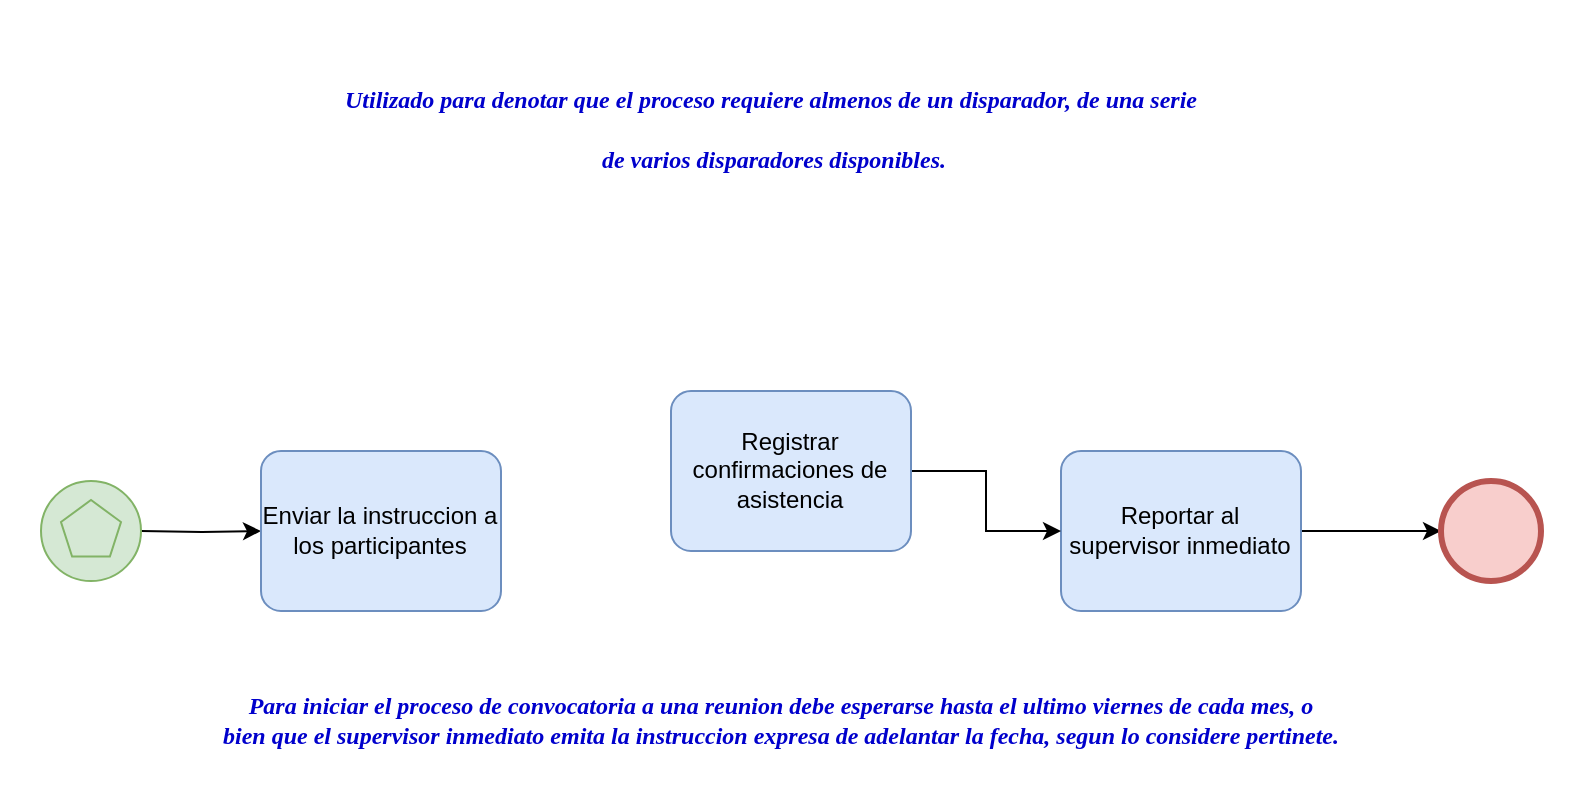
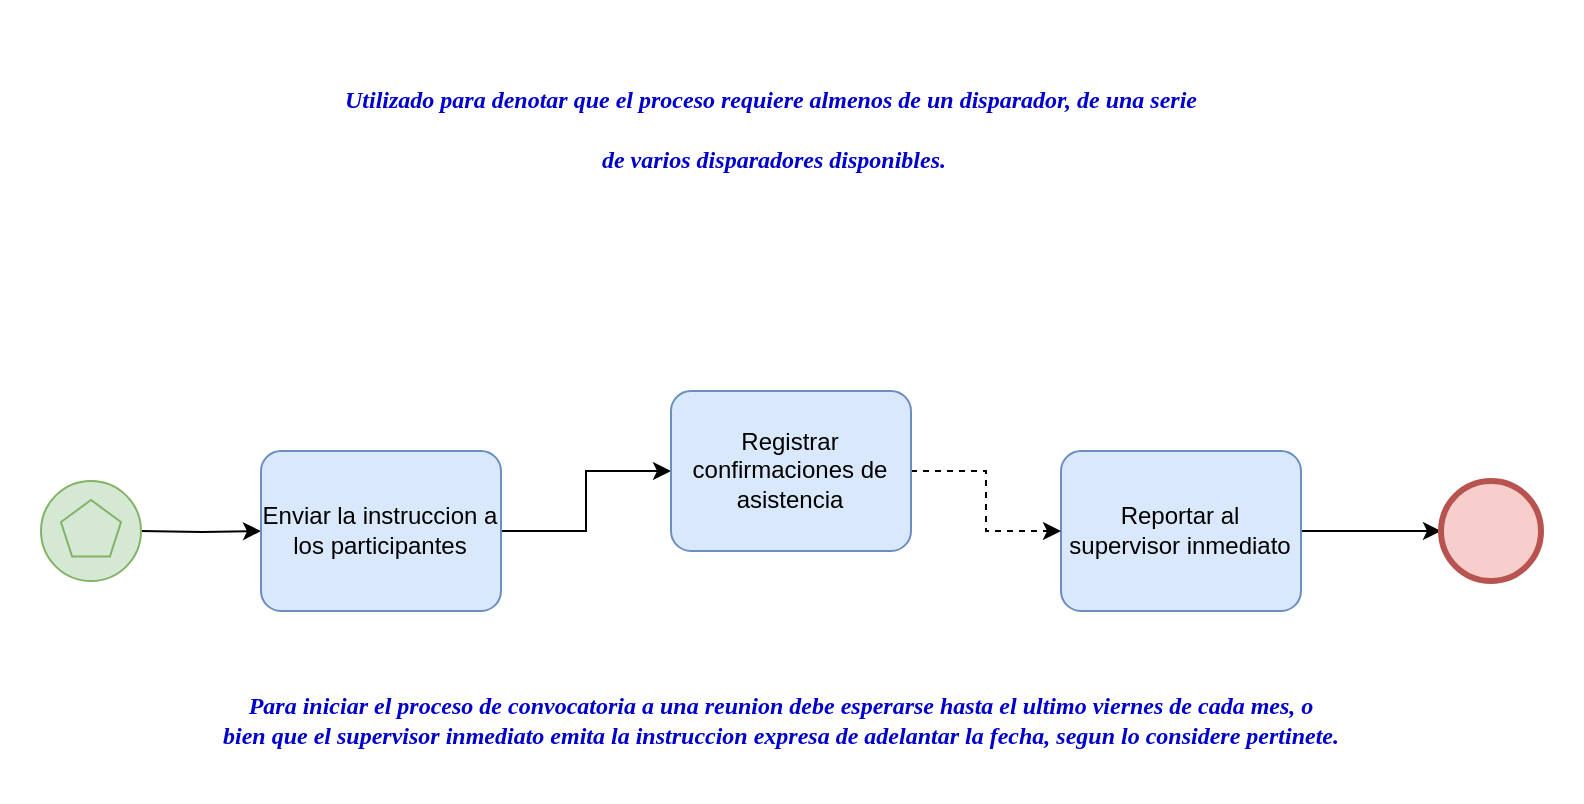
  <mxCell id="0" />
  <mxCell id="1" parent="0" />
  <mxCell id="2" style="edgeStyle=orthogonalEdgeStyle;rounded=0;orthogonalLoop=1;jettySize=auto;html=1;entryX=0;entryY=0.5;entryDx=0;entryDy=0;entryPerimeter=0;" edge="1" parent="1" target="4"><mxGeometry relative="1" as="geometry"><mxPoint x="70" y="265" as="sourcePoint" /></mxGeometry></mxCell>
+ <mxCell id="3" value="" style="edgeStyle=orthogonalEdgeStyle;rounded=0;orthogonalLoop=1;jettySize=auto;html=1;" edge="1" parent="1" source="4" target="8"><mxGeometry relative="1" as="geometry" /></mxCell>
  <mxCell id="4" value="Enviar la instruccion a los participantes" style="points=[[0.25,0,0],[0.5,0,0],[0.75,0,0],[1,0.25,0],[1,0.5,0],[1,0.75,0],[0.75,1,0],[0.5,1,0],[0.25,1,0],[0,0.75,0],[0,0.5,0],[0,0.25,0]];shape=mxgraph.bpmn.task;whiteSpace=wrap;rectStyle=rounded;size=10;taskMarker=abstract;fillColor=#dae8fc;strokeColor=#6c8ebf;" vertex="1" parent="1"><mxGeometry x="130" y="225" width="120" height="80" as="geometry" /></mxCell>
  <mxCell id="5" style="edgeStyle=orthogonalEdgeStyle;rounded=0;orthogonalLoop=1;jettySize=auto;html=1;" edge="1" parent="1" source="6" target="9"><mxGeometry relative="1" as="geometry" /></mxCell>
  <mxCell id="6" value="Reportar al supervisor inmediato" style="points=[[0.25,0,0],[0.5,0,0],[0.75,0,0],[1,0.25,0],[1,0.5,0],[1,0.75,0],[0.75,1,0],[0.5,1,0],[0.25,1,0],[0,0.75,0],[0,0.5,0],[0,0.25,0]];shape=mxgraph.bpmn.task;whiteSpace=wrap;rectStyle=rounded;size=10;taskMarker=abstract;fillColor=#dae8fc;strokeColor=#6c8ebf;" vertex="1" parent="1"><mxGeometry x="530" y="225" width="120" height="80" as="geometry" /></mxCell>
- <mxCell id="7" style="edgeStyle=orthogonalEdgeStyle;rounded=0;orthogonalLoop=1;jettySize=auto;html=1;" edge="1" parent="1" source="8" target="6"><mxGeometry relative="1" as="geometry" /></mxCell>
+ <mxCell id="7" style="edgeStyle=orthogonalEdgeStyle;rounded=0;orthogonalLoop=1;jettySize=auto;html=1;dashed=1;" edge="1" parent="1" source="8" target="6"><mxGeometry relative="1" as="geometry" /></mxCell>
  <mxCell id="8" value="Registrar confirmaciones de asistencia" style="points=[[0.25,0,0],[0.5,0,0],[0.75,0,0],[1,0.25,0],[1,0.5,0],[1,0.75,0],[0.75,1,0],[0.5,1,0],[0.25,1,0],[0,0.75,0],[0,0.5,0],[0,0.25,0]];shape=mxgraph.bpmn.task;whiteSpace=wrap;rectStyle=rounded;size=10;taskMarker=abstract;fillColor=#dae8fc;strokeColor=#6c8ebf;" vertex="1" parent="1"><mxGeometry x="335" y="195" width="120" height="80" as="geometry" /></mxCell>
  <mxCell id="9" value="" style="points=[[0.145,0.145,0],[0.5,0,0],[0.855,0.145,0],[1,0.5,0],[0.855,0.855,0],[0.5,1,0],[0.145,0.855,0],[0,0.5,0]];shape=mxgraph.bpmn.event;html=1;verticalLabelPosition=bottom;labelBackgroundColor=#ffffff;verticalAlign=top;align=center;perimeter=ellipsePerimeter;outlineConnect=0;aspect=fixed;outline=end;symbol=terminate2;fillColor=#f8cecc;strokeColor=#b85450;" vertex="1" parent="1"><mxGeometry x="720" y="240" width="50" height="50" as="geometry" /></mxCell>
  <mxCell id="10" value="&lt;h4&gt;&lt;font color=&quot;#0000cc&quot; face=&quot;Georgia&quot;&gt;&lt;i style=&quot;background-color: rgb(255, 255, 255);&quot;&gt;Utilizado para denotar que el proceso requiere almenos de un disparador, de una serie&lt;/i&gt;&lt;/font&gt;&lt;/h4&gt;&lt;h4&gt;&lt;font color=&quot;#0000cc&quot; face=&quot;Georgia&quot;&gt;&lt;i style=&quot;background-color: rgb(255, 255, 255);&quot;&gt;&amp;nbsp;de varios disparadores disponibles.&lt;br&gt;&lt;/i&gt;&lt;/font&gt;&lt;/h4&gt;" style="text;html=1;align=center;verticalAlign=middle;resizable=0;points=[];autosize=1;strokeColor=none;fillColor=none;" vertex="1" parent="1"><mxGeometry x="100" y="20" width="570" height="90" as="geometry" /></mxCell>
  <mxCell id="11" value="&lt;b&gt;&lt;i&gt;Para iniciar el proceso de convocatoria a una reunion debe esperarse hasta el ultimo viernes de cada mes, o &lt;br&gt;bien que el supervisor inmediato emita la instruccion expresa de adelantar la fecha, segun lo considere pertinete.&lt;br&gt;&lt;/i&gt;&lt;/b&gt;" style="text;html=1;align=center;verticalAlign=middle;resizable=0;points=[];autosize=1;strokeColor=none;fillColor=none;fontFamily=Georgia;fontColor=#0000CC;" vertex="1" parent="1"><mxGeometry x="25" y="340" width="730" height="40" as="geometry" /></mxCell>
  <mxCell id="12" value="" style="points=[[0.145,0.145,0],[0.5,0,0],[0.855,0.145,0],[1,0.5,0],[0.855,0.855,0],[0.5,1,0],[0.145,0.855,0],[0,0.5,0]];shape=mxgraph.bpmn.event;html=1;verticalLabelPosition=bottom;labelBackgroundColor=#ffffff;verticalAlign=top;align=center;perimeter=ellipsePerimeter;outlineConnect=0;aspect=fixed;outline=standard;symbol=multiple;fontFamily=Georgia;fillColor=#d5e8d4;strokeColor=#82b366;" vertex="1" parent="1"><mxGeometry x="20" y="240" width="50" height="50" as="geometry" /></mxCell>
